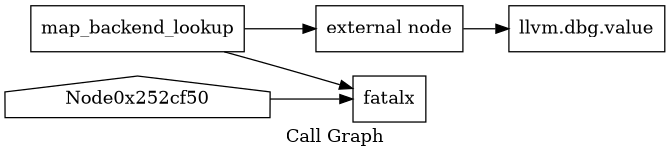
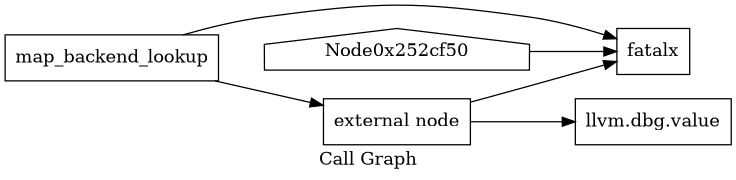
  digraph {
    label="Call Graph"
    rankdir=LR
    node [shape=record]
    n1 [label="{external node}"]
    n2 [label="{fatalx}"]
    n3 [label="{llvm.dbg.value}"]
    n4 [label="{map_backend_lookup}"]
    Node0x252cf50 [shape=house]
+   n1 -> n2
    n1 -> n3
    n4 -> n1
    n4 -> n2
    Node0x252cf50 -> n2
  }
